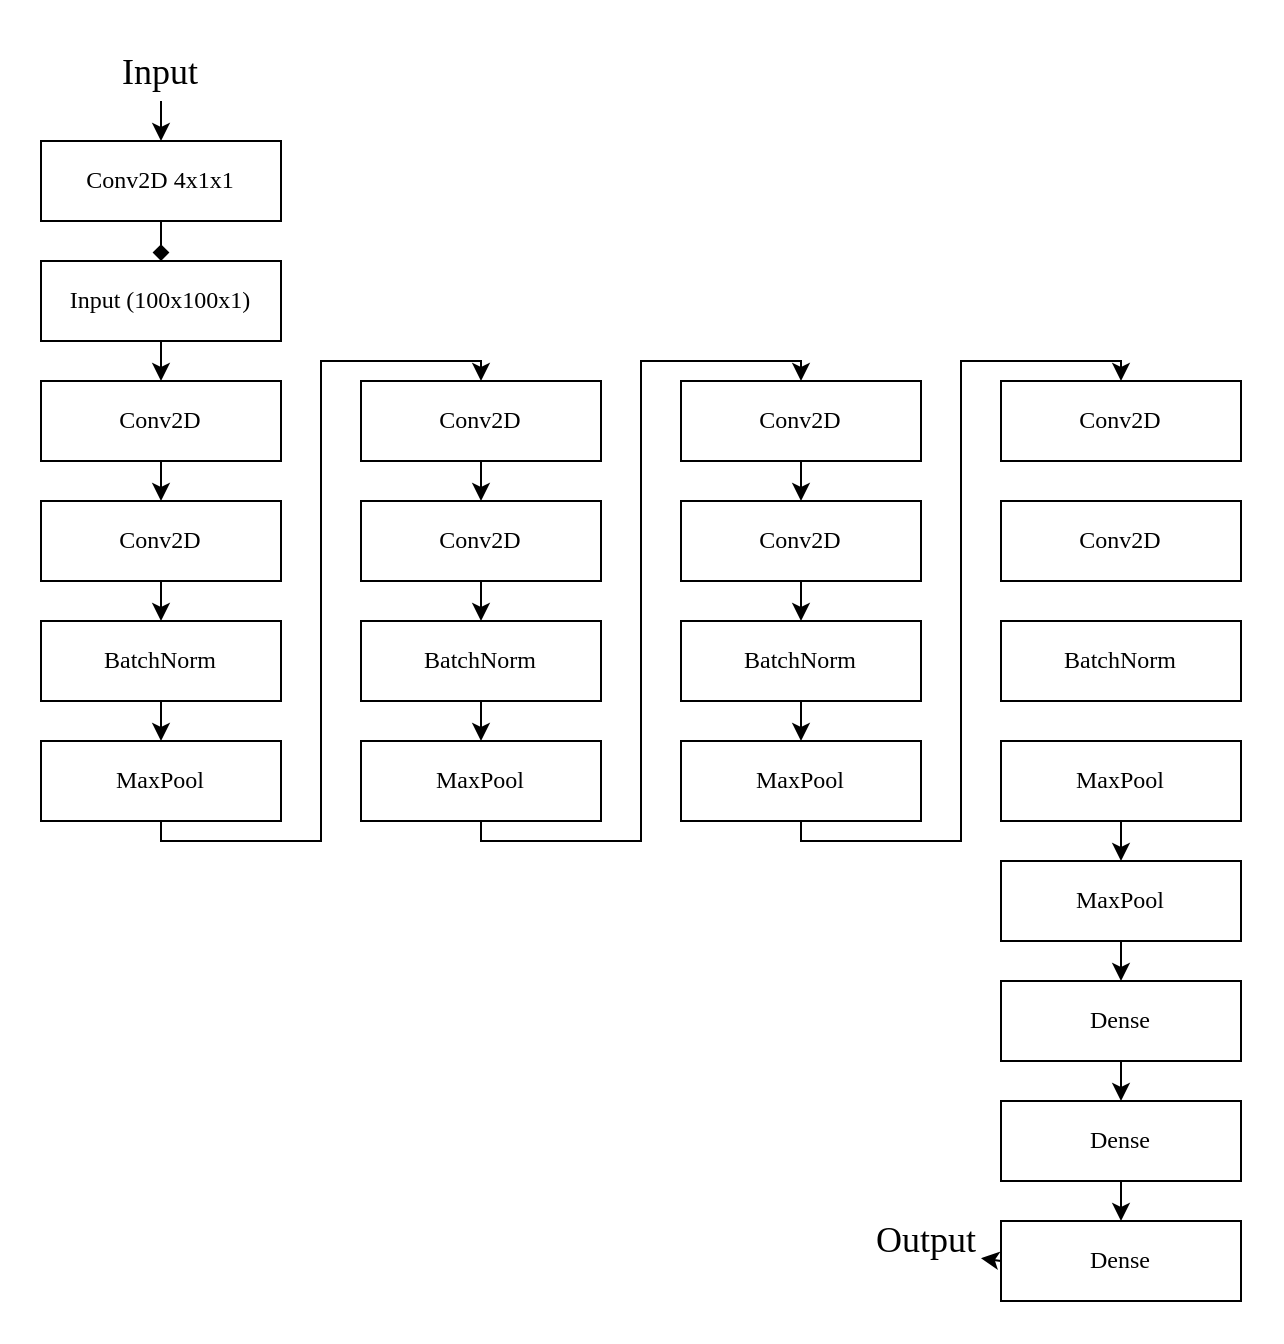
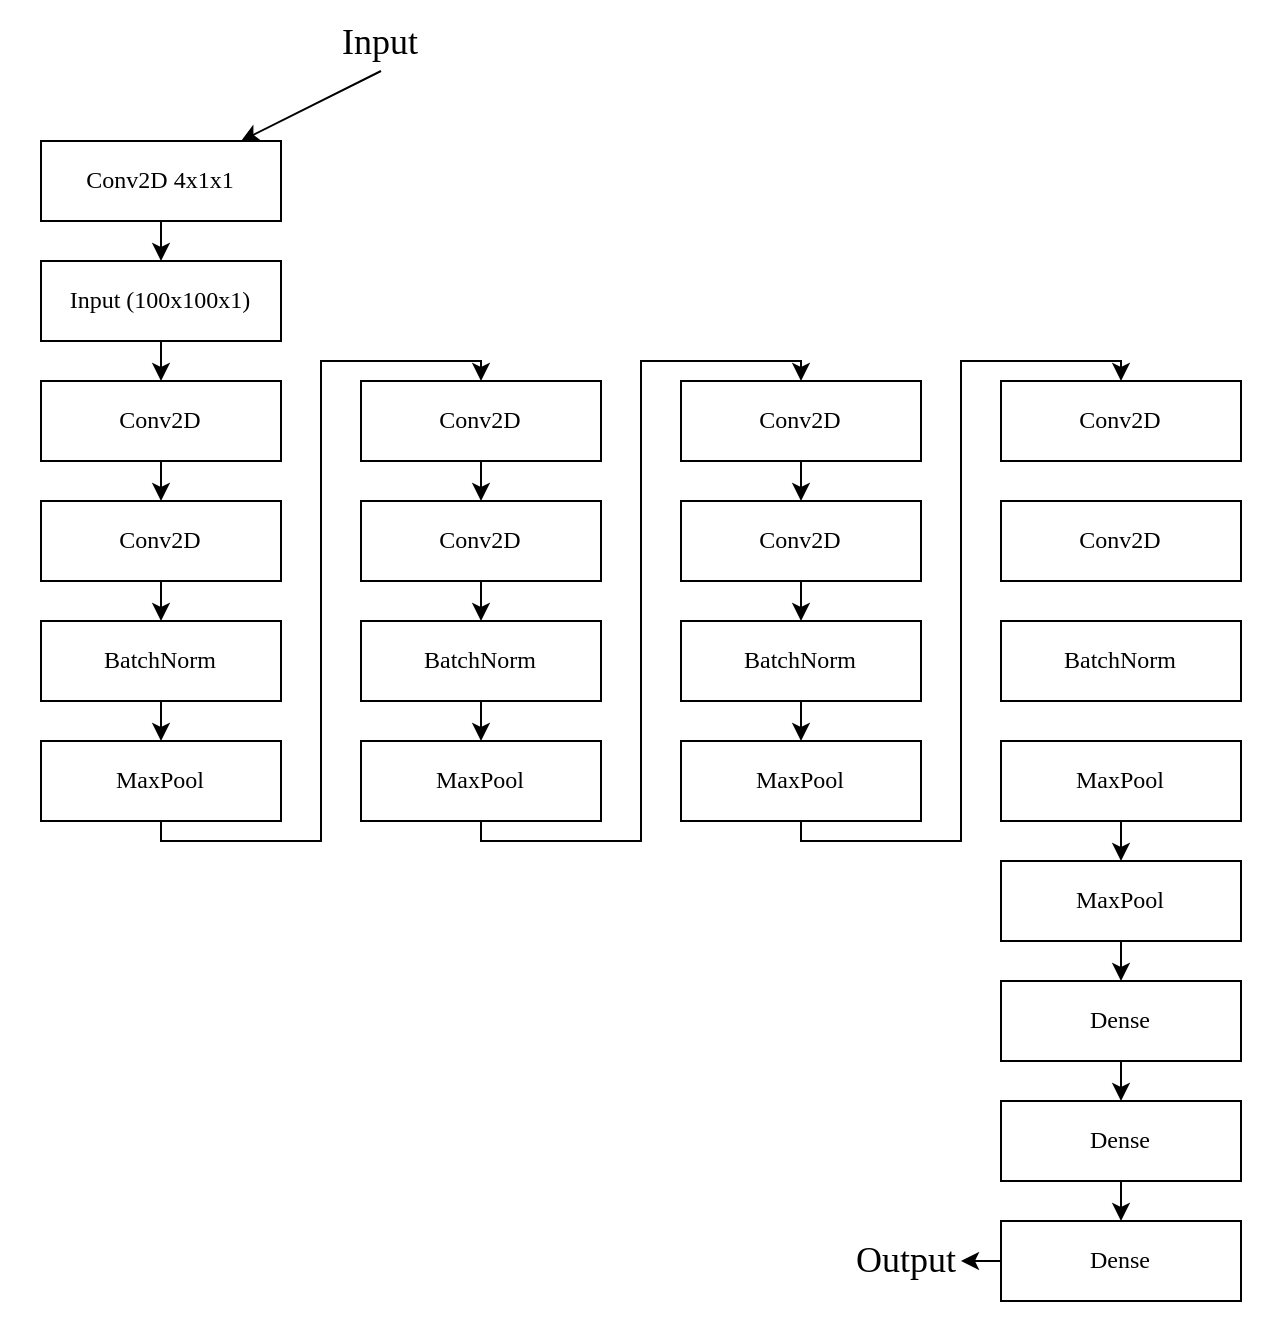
  <mxCell id="0" />
  <mxCell id="1" parent="0" />
- <mxCell id="2" value="" style="edgeStyle=none;html=1;exitX=0.5;exitY=1;exitDx=0;exitDy=0;entryX=0.5;entryY=0;entryDx=0;entryDy=0;fontFamily=Times New Roman;endArrow=diamond;" edge="1" parent="1" source="3" target="5"><mxGeometry relative="1" as="geometry" /></mxCell>
+ <mxCell id="2" value="" style="edgeStyle=none;html=1;exitX=0.5;exitY=1;exitDx=0;exitDy=0;entryX=0.5;entryY=0;entryDx=0;entryDy=0;fontFamily=Times New Roman;" edge="1" parent="1" source="3" target="5"><mxGeometry relative="1" as="geometry" /></mxCell>
  <mxCell id="3" value="Conv2D 4x1x1" style="rounded=0;whiteSpace=wrap;html=1;fillColor=none;fontFamily=Times New Roman;" vertex="1" parent="1"><mxGeometry x="20" y="70" width="120" height="40" as="geometry" /></mxCell>
  <mxCell id="4" style="edgeStyle=none;html=1;exitX=0.5;exitY=1;exitDx=0;exitDy=0;entryX=0.5;entryY=0;entryDx=0;entryDy=0;fontFamily=Times New Roman;" edge="1" parent="1" source="5" target="7"><mxGeometry relative="1" as="geometry" /></mxCell>
  <mxCell id="5" value="Input (100x100x1)" style="rounded=0;whiteSpace=wrap;html=1;fillColor=none;fontFamily=Times New Roman;" vertex="1" parent="1"><mxGeometry x="20" y="130" width="120" height="40" as="geometry" /></mxCell>
  <mxCell id="6" style="edgeStyle=none;html=1;exitX=0.5;exitY=1;exitDx=0;exitDy=0;entryX=0.5;entryY=0;entryDx=0;entryDy=0;fontFamily=Times New Roman;" edge="1" parent="1" source="7" target="9"><mxGeometry relative="1" as="geometry" /></mxCell>
  <mxCell id="7" value="Conv2D" style="rounded=0;whiteSpace=wrap;html=1;fillColor=none;fontFamily=Times New Roman;" vertex="1" parent="1"><mxGeometry x="20" y="190" width="120" height="40" as="geometry" /></mxCell>
  <mxCell id="8" style="edgeStyle=none;html=1;exitX=0.5;exitY=1;exitDx=0;exitDy=0;entryX=0.5;entryY=0;entryDx=0;entryDy=0;fontFamily=Times New Roman;" edge="1" parent="1" source="9" target="11"><mxGeometry relative="1" as="geometry" /></mxCell>
  <mxCell id="9" value="Conv2D" style="rounded=0;whiteSpace=wrap;html=1;fillColor=none;fontFamily=Times New Roman;" vertex="1" parent="1"><mxGeometry x="20" y="250" width="120" height="40" as="geometry" /></mxCell>
  <mxCell id="10" style="edgeStyle=none;rounded=0;html=1;exitX=0.5;exitY=1;exitDx=0;exitDy=0;entryX=0.5;entryY=0;entryDx=0;entryDy=0;fontFamily=Times New Roman;" edge="1" parent="1" source="11" target="30"><mxGeometry relative="1" as="geometry" /></mxCell>
  <mxCell id="11" value="BatchNorm" style="rounded=0;whiteSpace=wrap;html=1;fillColor=none;fontFamily=Times New Roman;" vertex="1" parent="1"><mxGeometry x="20" y="310" width="120" height="40" as="geometry" /></mxCell>
  <mxCell id="12" style="edgeStyle=none;rounded=0;html=1;exitX=0.5;exitY=1;exitDx=0;exitDy=0;entryX=0.5;entryY=0;entryDx=0;entryDy=0;fontFamily=Times New Roman;" edge="1" parent="1" source="13" target="15"><mxGeometry relative="1" as="geometry" /></mxCell>
  <mxCell id="13" value="Conv2D" style="rounded=0;whiteSpace=wrap;html=1;fillColor=none;fontFamily=Times New Roman;" vertex="1" parent="1"><mxGeometry x="180" y="190" width="120" height="40" as="geometry" /></mxCell>
  <mxCell id="14" style="edgeStyle=none;rounded=0;html=1;exitX=0.5;exitY=1;exitDx=0;exitDy=0;fontFamily=Times New Roman;" edge="1" parent="1" source="15" target="17"><mxGeometry relative="1" as="geometry" /></mxCell>
  <mxCell id="15" value="Conv2D" style="rounded=0;whiteSpace=wrap;html=1;fillColor=none;fontFamily=Times New Roman;" vertex="1" parent="1"><mxGeometry x="180" y="250" width="120" height="40" as="geometry" /></mxCell>
  <mxCell id="16" style="edgeStyle=none;rounded=0;html=1;exitX=0.5;exitY=1;exitDx=0;exitDy=0;entryX=0.5;entryY=0;entryDx=0;entryDy=0;fontFamily=Times New Roman;" edge="1" parent="1" source="17" target="32"><mxGeometry relative="1" as="geometry" /></mxCell>
  <mxCell id="17" value="BatchNorm" style="rounded=0;whiteSpace=wrap;html=1;fillColor=none;fontFamily=Times New Roman;" vertex="1" parent="1"><mxGeometry x="180" y="310" width="120" height="40" as="geometry" /></mxCell>
  <mxCell id="18" style="edgeStyle=none;rounded=0;html=1;exitX=0.5;exitY=1;exitDx=0;exitDy=0;entryX=0.5;entryY=0;entryDx=0;entryDy=0;fontFamily=Times New Roman;" edge="1" parent="1" source="19" target="21"><mxGeometry relative="1" as="geometry" /></mxCell>
  <mxCell id="19" value="Conv2D" style="rounded=0;whiteSpace=wrap;html=1;fillColor=none;fontFamily=Times New Roman;" vertex="1" parent="1"><mxGeometry x="340" y="190" width="120" height="40" as="geometry" /></mxCell>
  <mxCell id="20" style="edgeStyle=none;rounded=0;html=1;exitX=0.5;exitY=1;exitDx=0;exitDy=0;entryX=0.5;entryY=0;entryDx=0;entryDy=0;fontFamily=Times New Roman;" edge="1" parent="1" source="21" target="23"><mxGeometry relative="1" as="geometry" /></mxCell>
  <mxCell id="21" value="Conv2D" style="rounded=0;whiteSpace=wrap;html=1;fillColor=none;fontFamily=Times New Roman;" vertex="1" parent="1"><mxGeometry x="340" y="250" width="120" height="40" as="geometry" /></mxCell>
  <mxCell id="22" style="edgeStyle=none;rounded=0;html=1;exitX=0.5;exitY=1;exitDx=0;exitDy=0;fontFamily=Times New Roman;" edge="1" parent="1" source="23" target="34"><mxGeometry relative="1" as="geometry" /></mxCell>
  <mxCell id="23" value="BatchNorm" style="rounded=0;whiteSpace=wrap;html=1;fillColor=none;fontFamily=Times New Roman;" vertex="1" parent="1"><mxGeometry x="340" y="310" width="120" height="40" as="geometry" /></mxCell>
  <mxCell id="24" value="Conv2D" style="rounded=0;whiteSpace=wrap;html=1;fillColor=none;fontFamily=Times New Roman;" vertex="1" parent="1"><mxGeometry x="500" y="190" width="120" height="40" as="geometry" /></mxCell>
  <mxCell id="25" value="Conv2D" style="rounded=0;whiteSpace=wrap;html=1;fillColor=none;fontFamily=Times New Roman;" vertex="1" parent="1"><mxGeometry x="500" y="250" width="120" height="40" as="geometry" /></mxCell>
  <mxCell id="26" value="BatchNorm" style="rounded=0;whiteSpace=wrap;html=1;fillColor=none;fontFamily=Times New Roman;" vertex="1" parent="1"><mxGeometry x="500" y="310" width="120" height="40" as="geometry" /></mxCell>
  <mxCell id="27" style="edgeStyle=none;rounded=0;html=1;exitX=0.5;exitY=1;exitDx=0;exitDy=0;entryX=0.5;entryY=0;entryDx=0;entryDy=0;fontFamily=Times New Roman;" edge="1" parent="1" source="28" target="40"><mxGeometry relative="1" as="geometry" /></mxCell>
  <mxCell id="28" value="Dense" style="rounded=0;whiteSpace=wrap;html=1;fillColor=none;fontFamily=Times New Roman;" vertex="1" parent="1"><mxGeometry x="500" y="490" width="120" height="40" as="geometry" /></mxCell>
  <mxCell id="29" style="edgeStyle=none;rounded=0;html=1;exitX=0.5;exitY=1;exitDx=0;exitDy=0;entryX=0.5;entryY=0;entryDx=0;entryDy=0;fontFamily=Times New Roman;" edge="1" parent="1" source="30" target="13"><mxGeometry relative="1" as="geometry"><Array as="points"><mxPoint x="80" y="420" /><mxPoint x="160" y="420" /><mxPoint x="160" y="180" /><mxPoint x="240" y="180" /></Array></mxGeometry></mxCell>
  <mxCell id="30" value="MaxPool" style="rounded=0;whiteSpace=wrap;html=1;fillColor=none;fontFamily=Times New Roman;" vertex="1" parent="1"><mxGeometry x="20" y="370" width="120" height="40" as="geometry" /></mxCell>
  <mxCell id="31" style="edgeStyle=none;rounded=0;html=1;exitX=0.5;exitY=1;exitDx=0;exitDy=0;entryX=0.5;entryY=0;entryDx=0;entryDy=0;fontFamily=Times New Roman;" edge="1" parent="1" source="32" target="19"><mxGeometry relative="1" as="geometry"><Array as="points"><mxPoint x="240" y="420" /><mxPoint x="320" y="420" /><mxPoint x="320" y="180" /><mxPoint x="400" y="180" /><mxPoint x="400" y="190" /></Array></mxGeometry></mxCell>
  <mxCell id="32" value="MaxPool" style="rounded=0;whiteSpace=wrap;html=1;fillColor=none;fontFamily=Times New Roman;" vertex="1" parent="1"><mxGeometry x="180" y="370" width="120" height="40" as="geometry" /></mxCell>
  <mxCell id="33" style="edgeStyle=none;rounded=0;html=1;exitX=0.5;exitY=1;exitDx=0;exitDy=0;entryX=0.5;entryY=0;entryDx=0;entryDy=0;fontFamily=Times New Roman;" edge="1" parent="1" source="34" target="24"><mxGeometry relative="1" as="geometry"><Array as="points"><mxPoint x="400" y="420" /><mxPoint x="480" y="420" /><mxPoint x="480" y="180" /><mxPoint x="560" y="180" /></Array></mxGeometry></mxCell>
  <mxCell id="34" value="MaxPool" style="rounded=0;whiteSpace=wrap;html=1;fillColor=none;fontFamily=Times New Roman;" vertex="1" parent="1"><mxGeometry x="340" y="370" width="120" height="40" as="geometry" /></mxCell>
  <mxCell id="35" style="edgeStyle=none;rounded=0;html=1;exitX=0.5;exitY=1;exitDx=0;exitDy=0;entryX=0.5;entryY=0;entryDx=0;entryDy=0;fontFamily=Times New Roman;" edge="1" parent="1" source="36" target="38"><mxGeometry relative="1" as="geometry"><Array as="points"><mxPoint x="560" y="430" /></Array></mxGeometry></mxCell>
  <mxCell id="36" value="MaxPool" style="rounded=0;whiteSpace=wrap;html=1;fillColor=none;fontFamily=Times New Roman;" vertex="1" parent="1"><mxGeometry x="500" y="370" width="120" height="40" as="geometry" /></mxCell>
  <mxCell id="37" style="edgeStyle=none;rounded=0;html=1;exitX=0.5;exitY=1;exitDx=0;exitDy=0;entryX=0.5;entryY=0;entryDx=0;entryDy=0;fontFamily=Times New Roman;" edge="1" parent="1" source="38" target="28"><mxGeometry relative="1" as="geometry" /></mxCell>
  <mxCell id="38" value="MaxPool" style="rounded=0;whiteSpace=wrap;html=1;fillColor=none;fontFamily=Times New Roman;" vertex="1" parent="1"><mxGeometry x="500" y="430" width="120" height="40" as="geometry" /></mxCell>
  <mxCell id="39" style="edgeStyle=none;rounded=0;html=1;exitX=0.5;exitY=1;exitDx=0;exitDy=0;entryX=0.5;entryY=0;entryDx=0;entryDy=0;fontFamily=Times New Roman;" edge="1" parent="1" source="40" target="42"><mxGeometry relative="1" as="geometry" /></mxCell>
  <mxCell id="40" value="Dense" style="rounded=0;whiteSpace=wrap;html=1;fillColor=none;fontFamily=Times New Roman;" vertex="1" parent="1"><mxGeometry x="500" y="550" width="120" height="40" as="geometry" /></mxCell>
  <mxCell id="41" style="edgeStyle=none;rounded=0;html=1;exitX=0;exitY=0.5;exitDx=0;exitDy=0;fontSize=18;verticalAlign=middle;align=right;fontFamily=Times New Roman;" edge="1" parent="1" source="42" target="45"><mxGeometry relative="1" as="geometry" /></mxCell>
  <mxCell id="42" value="Dense" style="rounded=0;whiteSpace=wrap;html=1;fillColor=none;fontFamily=Times New Roman;" vertex="1" parent="1"><mxGeometry x="500" y="610" width="120" height="40" as="geometry" /></mxCell>
  <mxCell id="43" style="edgeStyle=none;rounded=0;html=1;exitX=0.5;exitY=1;exitDx=0;exitDy=0;fontFamily=Times New Roman;" edge="1" parent="1" source="44" target="3"><mxGeometry relative="1" as="geometry" /></mxCell>
- <mxCell id="44" value="Input" style="text;html=1;strokeColor=none;fillColor=none;align=center;verticalAlign=bottom;whiteSpace=wrap;rounded=0;fontSize=18;fontFamily=Times New Roman;" vertex="1" parent="1"><mxGeometry x="20" y="20" width="120" height="30" as="geometry" /></mxCell>
- <mxCell id="45" value="Output" style="text;html=1;strokeColor=none;fillColor=none;align=right;verticalAlign=middle;whiteSpace=wrap;rounded=0;fontSize=18;fontFamily=Times New Roman;" vertex="1" parent="1"><mxGeometry x="370" y="600" width="120" height="40" as="geometry" /></mxCell>
+ <mxCell id="44" value="Input" style="text;html=1;strokeColor=none;fillColor=none;align=center;verticalAlign=bottom;whiteSpace=wrap;rounded=0;fontSize=18;fontFamily=Times New Roman;" vertex="1" parent="1"><mxGeometry x="130" y="5" width="120" height="30" as="geometry" /></mxCell>
+ <mxCell id="45" value="Output" style="text;html=1;strokeColor=none;fillColor=none;align=right;verticalAlign=middle;whiteSpace=wrap;rounded=0;fontSize=18;fontFamily=Times New Roman;" vertex="1" parent="1"><mxGeometry x="360" y="610" width="120" height="40" as="geometry" /></mxCell>
